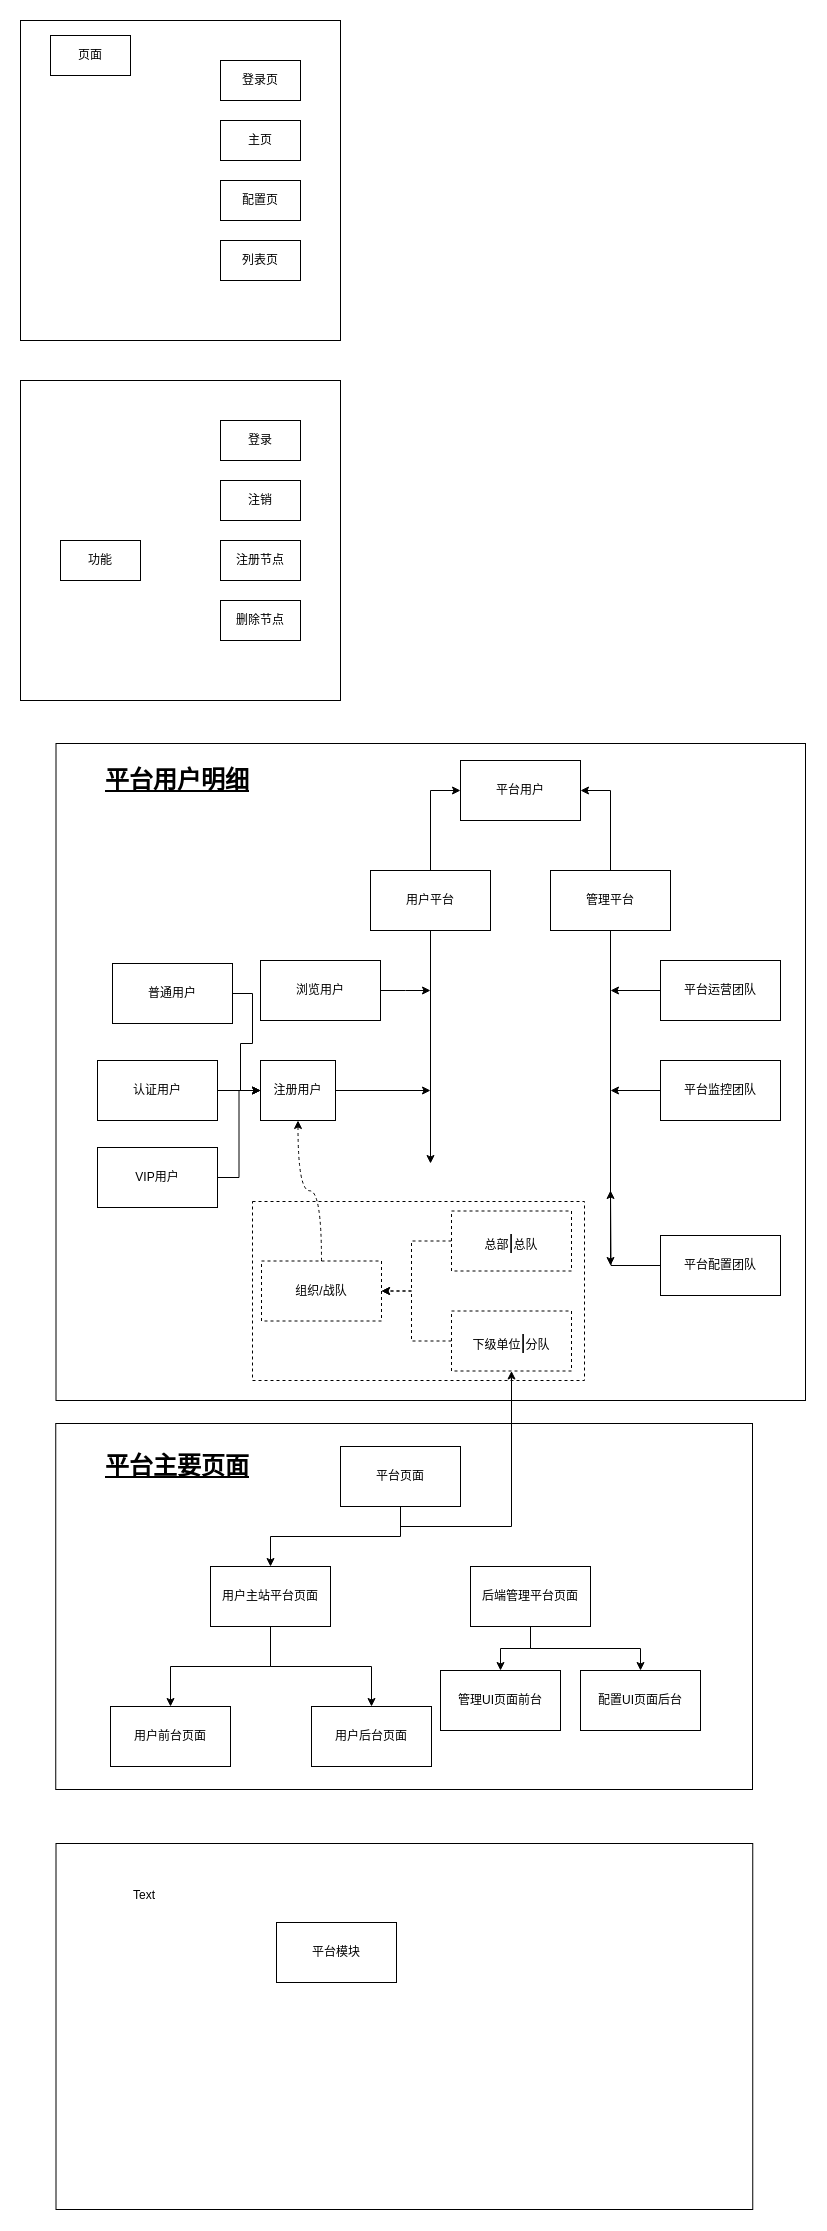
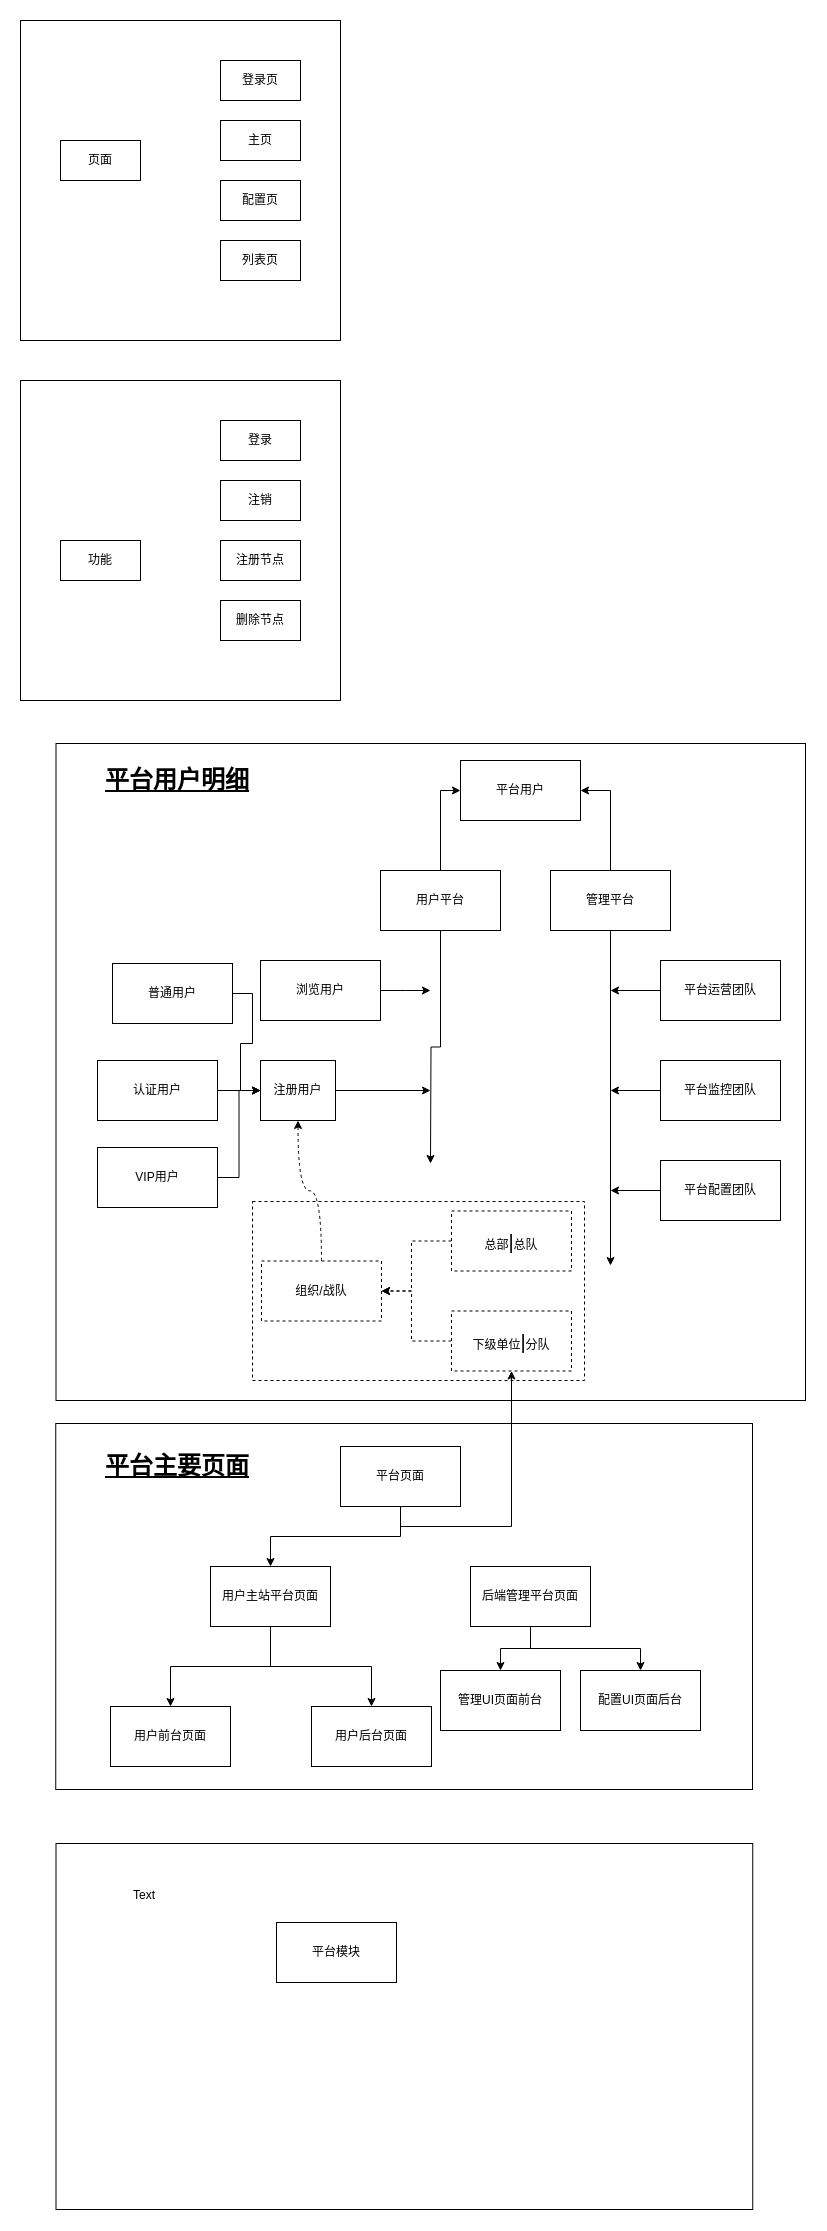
  <mxCell id="0" />
  <mxCell id="1" parent="0" />
  <mxCell id="2" value="" style="rounded=0;whiteSpace=wrap;html=1;fillColor=none;" parent="1" vertex="1"><mxGeometry x="55.25" y="1423" width="696.75" height="366" as="geometry" /></mxCell>
  <mxCell id="3" value="" style="rounded=0;whiteSpace=wrap;html=1;dashed=1;fillColor=none;" parent="1" vertex="1"><mxGeometry x="252" y="1201" width="332" height="179" as="geometry" /></mxCell>
  <mxCell id="4" value="" style="rounded=0;whiteSpace=wrap;html=1;fillColor=none;" parent="1" vertex="1"><mxGeometry x="55.5" y="743" width="749.5" height="657" as="geometry" /></mxCell>
  <mxCell id="5" value="登录页" style="rounded=0;whiteSpace=wrap;html=1;" parent="1" vertex="1"><mxGeometry x="220" y="60" width="80" height="40" as="geometry" /></mxCell>
  <mxCell id="6" value="配置页" style="rounded=0;whiteSpace=wrap;html=1;" parent="1" vertex="1"><mxGeometry x="220" y="180" width="80" height="40" as="geometry" /></mxCell>
  <mxCell id="7" value="主页" style="rounded=0;whiteSpace=wrap;html=1;" parent="1" vertex="1"><mxGeometry x="220" y="120" width="80" height="40" as="geometry" /></mxCell>
  <mxCell id="8" value="列表页" style="rounded=0;whiteSpace=wrap;html=1;" parent="1" vertex="1"><mxGeometry x="220" y="240" width="80" height="40" as="geometry" /></mxCell>
- <mxCell id="9" value="页面" style="rounded=0;whiteSpace=wrap;html=1;" parent="1" vertex="1"><mxGeometry x="50" y="35" width="80" height="40" as="geometry" /></mxCell>
+ <mxCell id="9" value="页面" style="rounded=0;whiteSpace=wrap;html=1;" parent="1" vertex="1"><mxGeometry x="60" y="140" width="80" height="40" as="geometry" /></mxCell>
  <mxCell id="10" value="功能" style="rounded=0;whiteSpace=wrap;html=1;" parent="1" vertex="1"><mxGeometry x="60" y="540" width="80" height="40" as="geometry" /></mxCell>
  <mxCell id="11" value="" style="rounded=0;whiteSpace=wrap;html=1;fillColor=none;" parent="1" vertex="1"><mxGeometry x="20" y="20" width="320" height="320" as="geometry" /></mxCell>
  <mxCell id="12" value="登录&lt;span style=&quot;color: rgba(0, 0, 0, 0); font-family: monospace; font-size: 0px; text-align: start;&quot;&gt;%3CmxGraphModel%3E%3Croot%3E%3CmxCell%20id%3D%220%22%2F%3E%3CmxCell%20id%3D%221%22%20parent%3D%220%22%2F%3E%3CmxCell%20id%3D%222%22%20value%3D%22%E7%99%BB%E5%BD%95%E9%A1%B5%22%20style%3D%22rounded%3D0%3BwhiteSpace%3Dwrap%3Bhtml%3D1%3B%22%20vertex%3D%221%22%20parent%3D%221%22%3E%3CmxGeometry%20x%3D%22240%22%20y%3D%22120%22%20width%3D%2280%22%20height%3D%2240%22%20as%3D%22geometry%22%2F%3E%3C%2FmxCell%3E%3C%2Froot%3E%3C%2FmxGraphModel%3E&lt;/span&gt;" style="rounded=0;whiteSpace=wrap;html=1;" parent="1" vertex="1"><mxGeometry x="220" y="420" width="80" height="40" as="geometry" /></mxCell>
  <mxCell id="13" value="注销" style="rounded=0;whiteSpace=wrap;html=1;" parent="1" vertex="1"><mxGeometry x="220" y="480" width="80" height="40" as="geometry" /></mxCell>
  <mxCell id="14" value="注册节点" style="rounded=0;whiteSpace=wrap;html=1;" parent="1" vertex="1"><mxGeometry x="220" y="540" width="80" height="40" as="geometry" /></mxCell>
  <mxCell id="15" value="删除节点" style="rounded=0;whiteSpace=wrap;html=1;" parent="1" vertex="1"><mxGeometry x="220" y="600" width="80" height="40" as="geometry" /></mxCell>
  <mxCell id="16" value="" style="rounded=0;whiteSpace=wrap;html=1;fillColor=none;" parent="1" vertex="1"><mxGeometry x="20" y="380" width="320" height="320" as="geometry" /></mxCell>
  <mxCell id="17" value="平台用户" style="rounded=0;whiteSpace=wrap;html=1;" parent="1" vertex="1"><mxGeometry x="460" y="760" width="120" height="60" as="geometry" /></mxCell>
  <mxCell id="18" style="edgeStyle=orthogonalEdgeStyle;rounded=0;orthogonalLoop=1;jettySize=auto;html=1;" parent="1" source="20" edge="1"><mxGeometry relative="1" as="geometry"><mxPoint x="430" y="1163" as="targetPoint" /></mxGeometry></mxCell>
  <mxCell id="19" style="edgeStyle=orthogonalEdgeStyle;orthogonalLoop=1;jettySize=auto;html=1;entryX=0;entryY=0.5;entryDx=0;entryDy=0;rounded=0;" parent="1" source="20" target="17" edge="1"><mxGeometry relative="1" as="geometry" /></mxCell>
- <mxCell id="20" value="用户平台" style="rounded=0;whiteSpace=wrap;html=1;" parent="1" vertex="1"><mxGeometry x="370" y="870" width="120" height="60" as="geometry" /></mxCell>
+ <mxCell id="20" value="用户平台" style="rounded=0;whiteSpace=wrap;html=1;" parent="1" vertex="1"><mxGeometry x="380" y="870" width="120" height="60" as="geometry" /></mxCell>
  <mxCell id="21" style="edgeStyle=orthogonalEdgeStyle;rounded=0;orthogonalLoop=1;jettySize=auto;html=1;entryX=1;entryY=0.5;entryDx=0;entryDy=0;" parent="1" source="23" target="17" edge="1"><mxGeometry relative="1" as="geometry" /></mxCell>
  <mxCell id="22" style="edgeStyle=orthogonalEdgeStyle;rounded=0;orthogonalLoop=1;jettySize=auto;html=1;" parent="1" source="23" edge="1"><mxGeometry relative="1" as="geometry"><mxPoint x="610" y="1265" as="targetPoint" /></mxGeometry></mxCell>
  <mxCell id="23" value="管理平台" style="rounded=0;whiteSpace=wrap;html=1;" parent="1" vertex="1"><mxGeometry x="550" y="870" width="120" height="60" as="geometry" /></mxCell>
  <mxCell id="24" style="edgeStyle=orthogonalEdgeStyle;rounded=0;orthogonalLoop=1;jettySize=auto;html=1;" parent="1" source="25" edge="1"><mxGeometry relative="1" as="geometry"><mxPoint x="430" y="990" as="targetPoint" /></mxGeometry></mxCell>
  <mxCell id="25" value="浏览用户" style="rounded=0;whiteSpace=wrap;html=1;" parent="1" vertex="1"><mxGeometry x="260" y="960" width="120" height="60" as="geometry" /></mxCell>
  <mxCell id="26" style="edgeStyle=orthogonalEdgeStyle;rounded=0;orthogonalLoop=1;jettySize=auto;html=1;" parent="1" source="27" edge="1"><mxGeometry relative="1" as="geometry"><mxPoint x="430" y="1090" as="targetPoint" /></mxGeometry></mxCell>
  <mxCell id="27" value="注册用户" style="rounded=0;whiteSpace=wrap;html=1;" parent="1" vertex="1"><mxGeometry x="260" y="1060" width="75" height="60" as="geometry" /></mxCell>
  <mxCell id="28" style="edgeStyle=orthogonalEdgeStyle;rounded=0;orthogonalLoop=1;jettySize=auto;html=1;entryX=1;entryY=0.5;entryDx=0;entryDy=0;dashed=1;" parent="1" source="29" target="42" edge="1"><mxGeometry relative="1" as="geometry"><Array as="points"><mxPoint x="411" y="1240.5" /><mxPoint x="411" y="1290.5" /></Array></mxGeometry></mxCell>
  <mxCell id="29" value="总部&lt;font style=&quot;font-size: 20px;&quot;&gt;|&lt;/font&gt;总队" style="rounded=0;whiteSpace=wrap;html=1;dashed=1;" parent="1" vertex="1"><mxGeometry x="451" y="1210.5" width="120" height="60" as="geometry" /></mxCell>
  <mxCell id="30" style="edgeStyle=orthogonalEdgeStyle;rounded=0;orthogonalLoop=1;jettySize=auto;html=1;exitX=0.5;exitY=1;exitDx=0;exitDy=0;fontSize=20;" parent="1" source="32" target="48" edge="1"><mxGeometry relative="1" as="geometry" /></mxCell>
  <mxCell id="31" style="edgeStyle=orthogonalEdgeStyle;rounded=0;orthogonalLoop=1;jettySize=auto;html=1;exitX=0.5;exitY=1;exitDx=0;exitDy=0;entryX=0.5;entryY=0;entryDx=0;entryDy=0;fontSize=20;" parent="1" source="32" target="35" edge="1"><mxGeometry relative="1" as="geometry" /></mxCell>
  <mxCell id="32" value="平台页面" style="rounded=0;whiteSpace=wrap;html=1;" parent="1" vertex="1"><mxGeometry x="340" y="1446" width="120" height="60" as="geometry" /></mxCell>
  <mxCell id="33" value="" style="edgeStyle=orthogonalEdgeStyle;rounded=0;orthogonalLoop=1;jettySize=auto;html=1;" parent="1" source="35" target="39" edge="1"><mxGeometry relative="1" as="geometry" /></mxCell>
  <mxCell id="34" style="edgeStyle=orthogonalEdgeStyle;rounded=0;orthogonalLoop=1;jettySize=auto;html=1;entryX=0.5;entryY=0;entryDx=0;entryDy=0;" parent="1" source="35" target="40" edge="1"><mxGeometry relative="1" as="geometry" /></mxCell>
  <mxCell id="35" value="用户主站平台页面" style="rounded=0;whiteSpace=wrap;html=1;" parent="1" vertex="1"><mxGeometry x="210" y="1566" width="120" height="60" as="geometry" /></mxCell>
  <mxCell id="36" style="edgeStyle=orthogonalEdgeStyle;rounded=0;orthogonalLoop=1;jettySize=auto;html=1;fontSize=20;" parent="1" source="38" target="58" edge="1"><mxGeometry relative="1" as="geometry" /></mxCell>
  <mxCell id="37" style="edgeStyle=orthogonalEdgeStyle;rounded=0;orthogonalLoop=1;jettySize=auto;html=1;exitX=0.5;exitY=1;exitDx=0;exitDy=0;entryX=0.5;entryY=0;entryDx=0;entryDy=0;fontSize=20;" parent="1" source="38" target="60" edge="1"><mxGeometry relative="1" as="geometry" /></mxCell>
  <mxCell id="38" value="后端管理平台页面" style="rounded=0;whiteSpace=wrap;html=1;" parent="1" vertex="1"><mxGeometry x="470" y="1566" width="120" height="60" as="geometry" /></mxCell>
  <mxCell id="39" value="用户前台页面" style="rounded=0;whiteSpace=wrap;html=1;" parent="1" vertex="1"><mxGeometry x="110" y="1706" width="120" height="60" as="geometry" /></mxCell>
  <mxCell id="40" value="用户后台页面" style="rounded=0;whiteSpace=wrap;html=1;" parent="1" vertex="1"><mxGeometry x="311" y="1706" width="120" height="60" as="geometry" /></mxCell>
  <mxCell id="41" style="edgeStyle=orthogonalEdgeStyle;orthogonalLoop=1;jettySize=auto;html=1;exitX=0.5;exitY=0;exitDx=0;exitDy=0;entryX=0.5;entryY=1;entryDx=0;entryDy=0;curved=1;dashed=1;" parent="1" source="42" target="27" edge="1"><mxGeometry relative="1" as="geometry" /></mxCell>
  <mxCell id="42" value="组织/战队" style="rounded=0;whiteSpace=wrap;html=1;dashed=1;" parent="1" vertex="1"><mxGeometry x="261" y="1260.5" width="120" height="60" as="geometry" /></mxCell>
  <mxCell id="43" style="edgeStyle=orthogonalEdgeStyle;rounded=0;orthogonalLoop=1;jettySize=auto;html=1;exitX=1;exitY=0.5;exitDx=0;exitDy=0;entryX=0;entryY=0.5;entryDx=0;entryDy=0;fontSize=20;" parent="1" source="44" target="27" edge="1"><mxGeometry relative="1" as="geometry" /></mxCell>
  <mxCell id="44" value="VIP用户" style="rounded=0;whiteSpace=wrap;html=1;" parent="1" vertex="1"><mxGeometry x="97" y="1147" width="120" height="60" as="geometry" /></mxCell>
  <mxCell id="45" style="edgeStyle=orthogonalEdgeStyle;rounded=0;orthogonalLoop=1;jettySize=auto;html=1;entryX=0;entryY=0.5;entryDx=0;entryDy=0;" parent="1" source="46" target="27" edge="1"><mxGeometry relative="1" as="geometry" /></mxCell>
  <mxCell id="46" value="普通用户" style="rounded=0;whiteSpace=wrap;html=1;" parent="1" vertex="1"><mxGeometry x="112" y="963" width="120" height="60" as="geometry" /></mxCell>
  <mxCell id="47" style="edgeStyle=orthogonalEdgeStyle;rounded=0;orthogonalLoop=1;jettySize=auto;html=1;entryX=1;entryY=0.5;entryDx=0;entryDy=0;dashed=1;" parent="1" source="48" target="42" edge="1"><mxGeometry relative="1" as="geometry"><mxPoint x="411" y="1290.5" as="targetPoint" /><Array as="points"><mxPoint x="411" y="1340.5" /><mxPoint x="411" y="1290.5" /></Array></mxGeometry></mxCell>
  <mxCell id="48" value="下级单位&lt;font style=&quot;font-size: 20px;&quot;&gt;|&lt;/font&gt;分队" style="rounded=0;whiteSpace=wrap;html=1;dashed=1;" parent="1" vertex="1"><mxGeometry x="451" y="1310.5" width="120" height="60" as="geometry" /></mxCell>
  <mxCell id="49" style="edgeStyle=orthogonalEdgeStyle;rounded=0;orthogonalLoop=1;jettySize=auto;html=1;" parent="1" source="50" edge="1"><mxGeometry relative="1" as="geometry"><mxPoint x="610" y="1090" as="targetPoint" /></mxGeometry></mxCell>
  <mxCell id="50" value="平台监控团队" style="rounded=0;whiteSpace=wrap;html=1;" parent="1" vertex="1"><mxGeometry x="660" y="1060" width="120" height="60" as="geometry" /></mxCell>
  <mxCell id="51" style="edgeStyle=orthogonalEdgeStyle;rounded=0;orthogonalLoop=1;jettySize=auto;html=1;" parent="1" source="52" edge="1"><mxGeometry relative="1" as="geometry"><mxPoint x="610" y="990" as="targetPoint" /></mxGeometry></mxCell>
  <mxCell id="52" value="平台运营团队" style="rounded=0;whiteSpace=wrap;html=1;" parent="1" vertex="1"><mxGeometry x="660" y="960" width="120" height="60" as="geometry" /></mxCell>
  <mxCell id="53" style="edgeStyle=orthogonalEdgeStyle;rounded=0;orthogonalLoop=1;jettySize=auto;html=1;" parent="1" source="54" edge="1"><mxGeometry relative="1" as="geometry"><mxPoint x="610" y="1190" as="targetPoint" /></mxGeometry></mxCell>
- <mxCell id="54" value="平台配置团队" style="rounded=0;whiteSpace=wrap;html=1;" parent="1" vertex="1"><mxGeometry x="660" y="1235" width="120" height="60" as="geometry" /></mxCell>
+ <mxCell id="54" value="平台配置团队" style="rounded=0;whiteSpace=wrap;html=1;" parent="1" vertex="1"><mxGeometry x="660" y="1160" width="120" height="60" as="geometry" /></mxCell>
  <mxCell id="55" value="&lt;h1&gt;平台用户明细&lt;/h1&gt;" style="text;html=1;strokeColor=none;fillColor=none;spacing=5;spacingTop=-20;whiteSpace=wrap;overflow=hidden;rounded=0;fontStyle=4;verticalAlign=top;spacingBottom=-1;" parent="1" vertex="1"><mxGeometry x="100" y="760" width="190" height="120" as="geometry" /></mxCell>
  <mxCell id="56" style="edgeStyle=orthogonalEdgeStyle;rounded=0;orthogonalLoop=1;jettySize=auto;html=1;entryX=0;entryY=0.5;entryDx=0;entryDy=0;fontSize=20;" parent="1" source="57" target="27" edge="1"><mxGeometry relative="1" as="geometry" /></mxCell>
  <mxCell id="57" value="认证用户" style="rounded=0;whiteSpace=wrap;html=1;" parent="1" vertex="1"><mxGeometry x="97" y="1060" width="120" height="60" as="geometry" /></mxCell>
  <mxCell id="58" value="管理UI页面前台" style="rounded=0;whiteSpace=wrap;html=1;" parent="1" vertex="1"><mxGeometry x="440" y="1670" width="120" height="60" as="geometry" /></mxCell>
  <mxCell id="59" value="&lt;h1&gt;平台主要页面&lt;/h1&gt;" style="text;html=1;strokeColor=none;fillColor=none;spacing=5;spacingTop=-20;whiteSpace=wrap;overflow=hidden;rounded=0;fontStyle=4;verticalAlign=top;spacingBottom=-1;" parent="1" vertex="1"><mxGeometry x="100" y="1446" width="190" height="120" as="geometry" /></mxCell>
  <mxCell id="60" value="配置UI页面后台" style="rounded=0;whiteSpace=wrap;html=1;" parent="1" vertex="1"><mxGeometry x="580" y="1670" width="120" height="60" as="geometry" /></mxCell>
  <mxCell id="61" value="平台模块" style="rounded=0;whiteSpace=wrap;html=1;" parent="1" vertex="1"><mxGeometry x="276" y="1922" width="120" height="60" as="geometry" /></mxCell>
  <mxCell id="62" value="" style="rounded=0;whiteSpace=wrap;html=1;fillColor=none;" parent="1" vertex="1"><mxGeometry x="55.5" y="1843" width="696.75" height="366" as="geometry" /></mxCell>
  <mxCell id="63" value="Text" style="text;html=1;strokeColor=none;fillColor=none;align=center;verticalAlign=middle;whiteSpace=wrap;rounded=0;" vertex="1" parent="1"><mxGeometry x="114" y="1880" width="60" height="30" as="geometry" /></mxCell>
